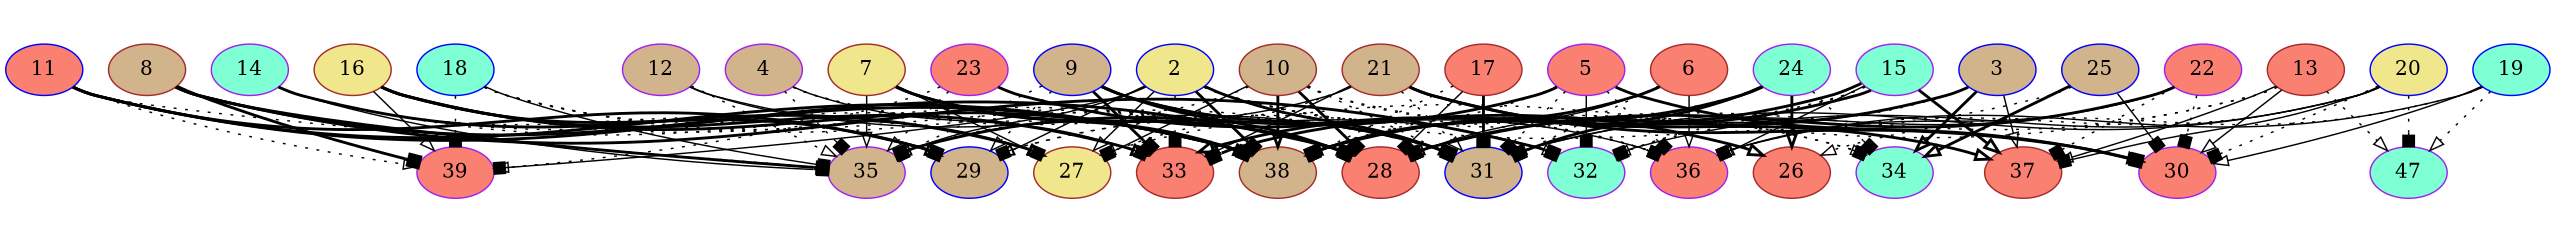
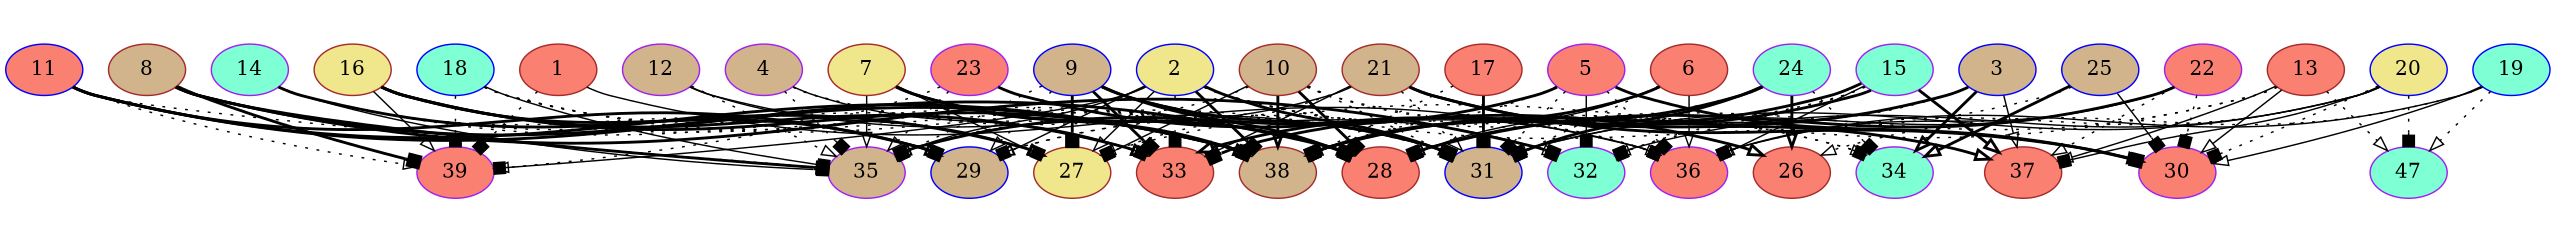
  digraph {
    node [alpha=0.09 color=brown fillcolor=salmon style=filled]
    edge [arrowhead=box style=dotted]
+   1 [alpha=0.14 expect_size=20219904]
    36 [color=purple expect_size=35644416]
    39 [alpha=0.05 color=purple expect_size=14317568]
    2 [alpha=0.02 color=blue expect_size=19607552 fillcolor=khaki]
    27 [alpha=0.15 expect_size=21651456 fillcolor=khaki]
    29 [alpha=0.17 color=blue expect_size=16464896 fillcolor=tan]
    30 [alpha=0.20 color=purple expect_size=39356416]
    31 [alpha=0.18 color=blue expect_size=31378432 fillcolor=tan]
    33 [alpha=0.07 expect_size=29294592]
    34 [alpha=0.05 color=purple expect_size=28452864 fillcolor=aquamarine]
    35 [alpha=0.10 color=purple expect_size=32097280 fillcolor=tan]
    38 [alpha=0.06 expect_size=43322368 fillcolor=tan]
    3 [alpha=0.06 color=blue expect_size=31325184 fillcolor=tan]
    28 [alpha=0.08 expect_size=36723712]
    32 [alpha=0.07 color=purple expect_size=7506944 fillcolor=aquamarine]
    37 [alpha=0.14 expect_size=7700480]
    4 [color=purple expect_size=32359424 fillcolor=tan]
    5 [alpha=0.07 color=purple expect_size=47845376]
    6 [alpha=0.12 expect_size=21032960]
    7 [alpha=0.03 expect_size=5928960 fillcolor=khaki]
    8 [alpha=0.18 expect_size=18607104 fillcolor=tan]
    9 [alpha=0.08 color=blue expect_size=43702272 fillcolor=tan]
    10 [alpha=0.11 expect_size=38360064 fillcolor=tan]
    11 [alpha=0.18 color=blue expect_size=42238976]
    12 [alpha=0.07 color=purple expect_size=28294144 fillcolor=tan]
    13 [alpha=0.13 expect_size=33180672]
    n27 [alpha=0.19 color=purple expect_size=6331392 fillcolor=aquamarine label=47]
    14 [alpha=0.17 color=purple expect_size=47690752 fillcolor=aquamarine]
    15 [alpha=0.17 color=purple expect_size=21289984 fillcolor=aquamarine]
    16 [expect_size=38141952 fillcolor=khaki]
    17 [alpha=0.06 expect_size=18302976]
    18 [alpha=0.11 color=blue expect_size=24653824 fillcolor=aquamarine]
    19 [alpha=0.10 color=blue expect_size=20300800 fillcolor=aquamarine]
    26 [alpha=0.08 expect_size=47067136]
    20 [alpha=0.17 color=blue expect_size=38793216 fillcolor=khaki]
    21 [alpha=0.10 expect_size=16561152 fillcolor=tan]
    22 [color=purple expect_size=12950528]
    23 [alpha=0.20 color=purple expect_size=29573120]
    24 [alpha=0.02 color=purple expect_size=13014016 fillcolor=aquamarine]
    25 [alpha=0.02 color=blue expect_size=6298624 fillcolor=tan]
+   1 -> 36 [arrowhead=onormal style=solid]
+   1 -> 39
    2 -> 36
    2 -> 39 [style=solid]
    2 -> 27 [arrowhead=onormal style=solid]
    2 -> 29 [arrowhead=onormal style=solid]
    2 -> 30 [arrowhead=onormal]
    2 -> 31 [style=bold]
    2 -> 33
    2 -> 34 [arrowhead=onormal]
    2 -> 35 [arrowhead=onormal style=solid]
    2 -> 38 [style=bold]
    3 -> 34 [arrowhead=onormal style=bold]
    3 -> 38 [arrowhead=onormal style=bold]
    3 -> 28 [arrowhead=onormal style=solid]
    3 -> 32 [arrowhead=onormal]
    3 -> 37 [arrowhead=onormal style=solid]
    4 -> 31 [arrowhead=onormal]
    4 -> 33 [arrowhead=onormal style=solid]
    4 -> 35
    4 -> 38 [arrowhead=onormal]
    5 -> 36
    5 -> 29 [arrowhead=onormal]
    5 -> 30 [style=bold]
    5 -> 31
    5 -> 35 [style=bold]
    5 -> 38
    5 -> 32 [style=solid]
    6 -> 36 [arrowhead=onormal style=solid]
    6 -> 31
    6 -> 38 [style=bold]
    6 -> 28 [style=solid]
    7 -> 27 [arrowhead=onormal style=solid]
    7 -> 31 [arrowhead=onormal style=solid]
    7 -> 35 [arrowhead=onormal style=solid]
    7 -> 38 [arrowhead=onormal style=bold]
    7 -> 28 [style=bold]
    8 -> 39 [style=bold]
    8 -> 35 [style=bold]
    8 -> 38 [style=bold]
    8 -> 32 [style=bold]
    9 -> 36 [style=solid]
+   9 -> 27 [style=bold]
    9 -> 29 [arrowhead=onormal]
    9 -> 31 [style=bold]
    9 -> 33 [style=bold]
    9 -> 35
    9 -> 28 [style=bold]
    10 -> 36
    10 -> 27 [style=solid]
    10 -> 31 [arrowhead=onormal]
    10 -> 34
    10 -> 35 [arrowhead=onormal]
    10 -> 38 [arrowhead=onormal style=bold]
    10 -> 28 [style=bold]
    11 -> 39 [arrowhead=onormal]
    11 -> 29 [style=bold]
    11 -> 35
    11 -> 38 [style=bold]
    11 -> 28 [arrowhead=onormal style=bold]
    12 -> 27 [style=solid]
    12 -> 31 [style=solid]
    12 -> 35 [arrowhead=onormal]
    13 -> 27 [arrowhead=onormal]
    13 -> 30 [arrowhead=onormal style=solid]
    13 -> 28 [arrowhead=onormal]
    13 -> 37 [arrowhead=onormal style=solid]
    13 -> n27 [arrowhead=onormal]
    14 -> 27 [arrowhead=onormal style=bold]
    14 -> 29
    14 -> 33
    14 -> 35 [style=solid]
    14 -> 28
    15 -> 36 [arrowhead=onormal style=solid]
    15 -> 33 [arrowhead=onormal style=bold]
    15 -> 33 [style=bold]
    15 -> 28
    15 -> 32
    15 -> 37 [arrowhead=onormal style=bold]
    16 -> 39 [arrowhead=onormal style=solid]
    16 -> 29 [arrowhead=onormal style=bold]
    16 -> 33 [arrowhead=onormal style=bold]
    16 -> 38 [arrowhead=onormal style=bold]
    16 -> 28 [arrowhead=onormal]
    17 -> 31 [style=bold]
    17 -> 38
-   17 -> 28 [style=solid]
    18 -> 39
    18 -> 27 [arrowhead=onormal]
    18 -> 31 [arrowhead=onormal]
    18 -> 35 [style=solid]
    18 -> 28
    19 -> 36 [arrowhead=onormal style=solid]
    19 -> 30 [arrowhead=onormal style=solid]
    19 -> n27 [arrowhead=onormal]
    19 -> 26 [arrowhead=onormal]
    20 -> 36
    20 -> 30
    20 -> 31 [arrowhead=onormal style=solid]
    20 -> 32 [style=solid]
    20 -> 37 [style=solid]
    20 -> n27
    21 -> 27
    21 -> 30 [arrowhead=onormal style=bold]
    21 -> 31 [arrowhead=onormal]
    21 -> 33 [arrowhead=onormal style=solid]
    21 -> 35 [style=solid]
    21 -> 37 [arrowhead=onormal style=bold]
    22 -> 36 [style=solid]
    22 -> 30
    22 -> 31 [style=solid]
    22 -> 28 [style=bold]
-   22 -> 37
+   22 -> 37 [arrowhead=onormal]
    23 -> 39 [arrowhead=onormal]
    23 -> 35 [arrowhead=onormal]
    23 -> 32 [arrowhead=onormal style=solid]
    23 -> 26 [arrowhead=onormal style=bold]
    24 -> 29
    24 -> 31 [style=bold]
    24 -> 34
    24 -> 38 [style=bold]
    24 -> 28 [style=solid]
    24 -> 26 [arrowhead=onormal style=bold]
    25 -> 30 [style=solid]
    25 -> 34 [arrowhead=onormal style=bold]
    25 -> 38 [arrowhead=onormal]
  }
